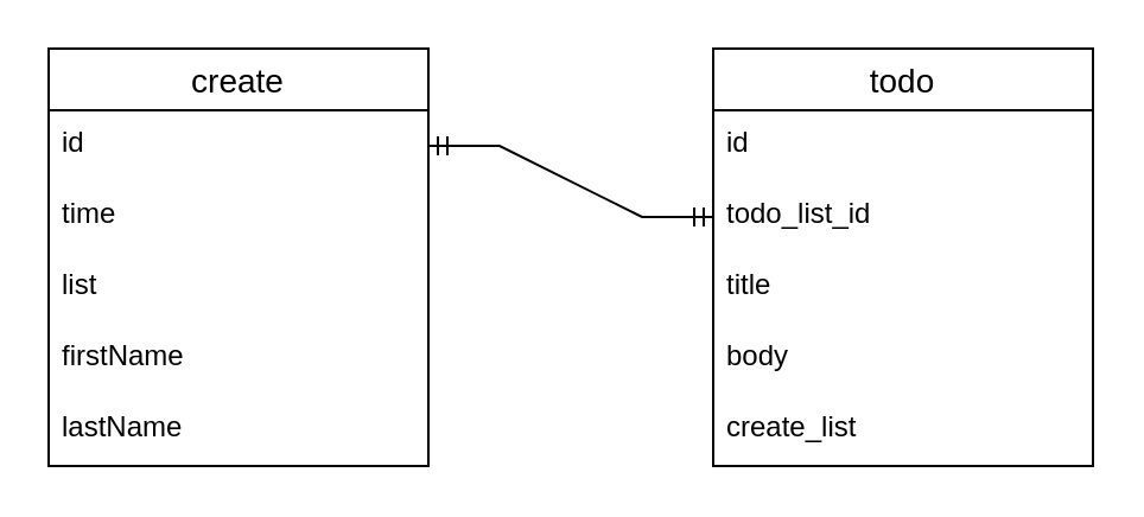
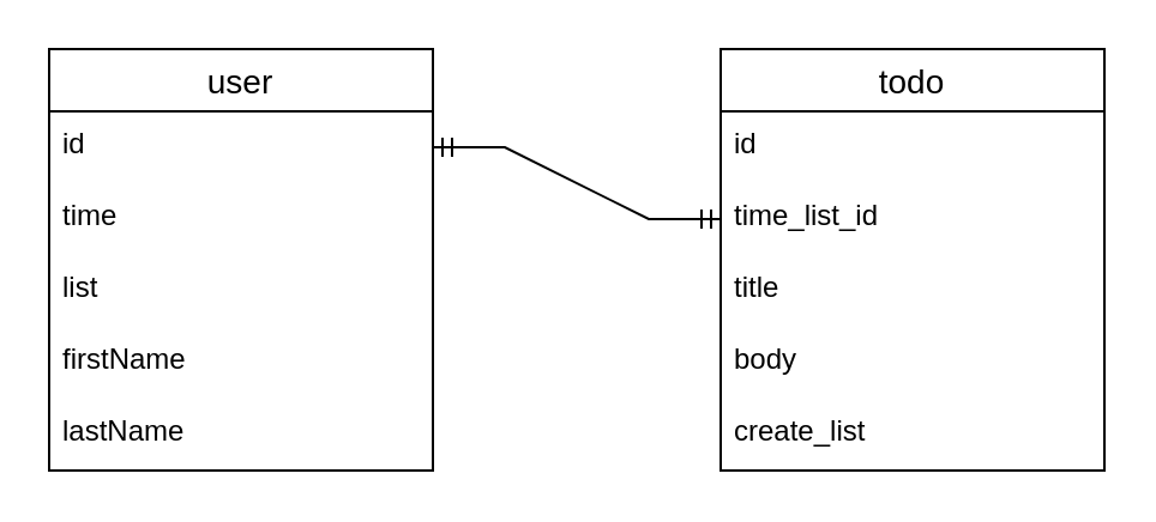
  <mxCell id="0" />
  <mxCell id="1" parent="0" />
- <mxCell id="2" value="create" style="swimlane;fontStyle=0;childLayout=stackLayout;horizontal=1;startSize=26;horizontalStack=0;resizeParent=1;resizeParentMax=0;resizeLast=0;collapsible=1;marginBottom=0;align=center;fontSize=14;" parent="1" vertex="1"><mxGeometry x="20" y="20" width="160" height="176" as="geometry" /></mxCell>
+ <mxCell id="2" value="user" style="swimlane;fontStyle=0;childLayout=stackLayout;horizontal=1;startSize=26;horizontalStack=0;resizeParent=1;resizeParentMax=0;resizeLast=0;collapsible=1;marginBottom=0;align=center;fontSize=14;" parent="1" vertex="1"><mxGeometry x="20" y="20" width="160" height="176" as="geometry" /></mxCell>
  <mxCell id="3" value="id" style="text;strokeColor=none;fillColor=none;spacingLeft=4;spacingRight=4;overflow=hidden;rotatable=0;points=[[0,0.5],[1,0.5]];portConstraint=eastwest;fontSize=12;whiteSpace=wrap;html=1;" parent="2" vertex="1"><mxGeometry y="26" width="160" height="30" as="geometry" /></mxCell>
  <mxCell id="4" value="time" style="text;strokeColor=none;fillColor=none;spacingLeft=4;spacingRight=4;overflow=hidden;rotatable=0;points=[[0,0.5],[1,0.5]];portConstraint=eastwest;fontSize=12;whiteSpace=wrap;html=1;" parent="2" vertex="1"><mxGeometry y="56" width="160" height="30" as="geometry" /></mxCell>
  <mxCell id="5" value="list" style="text;strokeColor=none;fillColor=none;spacingLeft=4;spacingRight=4;overflow=hidden;rotatable=0;points=[[0,0.5],[1,0.5]];portConstraint=eastwest;fontSize=12;whiteSpace=wrap;html=1;" parent="2" vertex="1"><mxGeometry y="86" width="160" height="30" as="geometry" /></mxCell>
  <mxCell id="6" value="firstName" style="text;strokeColor=none;fillColor=none;spacingLeft=4;spacingRight=4;overflow=hidden;rotatable=0;points=[[0,0.5],[1,0.5]];portConstraint=eastwest;fontSize=12;whiteSpace=wrap;html=1;" parent="2" vertex="1"><mxGeometry y="116" width="160" height="30" as="geometry" /></mxCell>
  <mxCell id="7" style="edgeStyle=orthogonalEdgeStyle;rounded=0;orthogonalLoop=1;jettySize=auto;html=1;exitX=1;exitY=0.5;exitDx=0;exitDy=0;" parent="2" source="3" target="3" edge="1"><mxGeometry relative="1" as="geometry" /></mxCell>
  <mxCell id="8" value="lastName" style="text;strokeColor=none;fillColor=none;spacingLeft=4;spacingRight=4;overflow=hidden;rotatable=0;points=[[0,0.5],[1,0.5]];portConstraint=eastwest;fontSize=12;whiteSpace=wrap;html=1;" parent="2" vertex="1"><mxGeometry y="146" width="160" height="30" as="geometry" /></mxCell>
  <mxCell id="9" value="todo" style="swimlane;fontStyle=0;childLayout=stackLayout;horizontal=1;startSize=26;horizontalStack=0;resizeParent=1;resizeParentMax=0;resizeLast=0;collapsible=1;marginBottom=0;align=center;fontSize=14;" parent="1" vertex="1"><mxGeometry x="300" y="20" width="160" height="176" as="geometry" /></mxCell>
  <mxCell id="10" value="id" style="text;strokeColor=none;fillColor=none;spacingLeft=4;spacingRight=4;overflow=hidden;rotatable=0;points=[[0,0.5],[1,0.5]];portConstraint=eastwest;fontSize=12;whiteSpace=wrap;html=1;" parent="9" vertex="1"><mxGeometry y="26" width="160" height="30" as="geometry" /></mxCell>
- <mxCell id="11" value="todo_list_id" style="text;strokeColor=none;fillColor=none;spacingLeft=4;spacingRight=4;overflow=hidden;rotatable=0;points=[[0,0.5],[1,0.5]];portConstraint=eastwest;fontSize=12;whiteSpace=wrap;html=1;" parent="9" vertex="1"><mxGeometry y="56" width="160" height="30" as="geometry" /></mxCell>
+ <mxCell id="11" value="time_list_id" style="text;strokeColor=none;fillColor=none;spacingLeft=4;spacingRight=4;overflow=hidden;rotatable=0;points=[[0,0.5],[1,0.5]];portConstraint=eastwest;fontSize=12;whiteSpace=wrap;html=1;" parent="9" vertex="1"><mxGeometry y="56" width="160" height="30" as="geometry" /></mxCell>
  <mxCell id="12" value="title" style="text;strokeColor=none;fillColor=none;spacingLeft=4;spacingRight=4;overflow=hidden;rotatable=0;points=[[0,0.5],[1,0.5]];portConstraint=eastwest;fontSize=12;whiteSpace=wrap;html=1;" parent="9" vertex="1"><mxGeometry y="86" width="160" height="30" as="geometry" /></mxCell>
  <mxCell id="13" value="body" style="text;strokeColor=none;fillColor=none;spacingLeft=4;spacingRight=4;overflow=hidden;rotatable=0;points=[[0,0.5],[1,0.5]];portConstraint=eastwest;fontSize=12;whiteSpace=wrap;html=1;" parent="9" vertex="1"><mxGeometry y="116" width="160" height="30" as="geometry" /></mxCell>
  <mxCell id="14" value="create_list" style="text;strokeColor=none;fillColor=none;spacingLeft=4;spacingRight=4;overflow=hidden;rotatable=0;points=[[0,0.5],[1,0.5]];portConstraint=eastwest;fontSize=12;whiteSpace=wrap;html=1;" parent="9" vertex="1"><mxGeometry y="146" width="160" height="30" as="geometry" /></mxCell>
  <mxCell id="15" value="" style="edgeStyle=entityRelationEdgeStyle;fontSize=12;html=1;endArrow=ERmandOne;startArrow=ERmandOne;rounded=0;" parent="1" source="3" target="11" edge="1"><mxGeometry width="100" height="100" relative="1" as="geometry"><mxPoint x="140" y="320" as="sourcePoint" /><mxPoint x="260" y="91" as="targetPoint" /></mxGeometry></mxCell>
